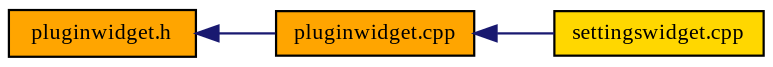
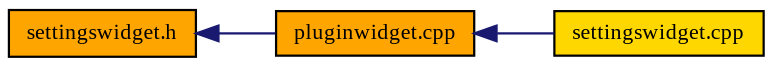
  digraph {
    fontname="Liberation Serif"
    rankdir=LR
    node [color=black fillcolor=orange fontname="Liberation Serif" fontsize=10 shape=record style=filled]
    edge [color=midnightblue dir=back fontname="Liberation Serif" fontsize=10 labelfontname=Helvetica labelfontsize=10 style=solid]
-   n1 [fontcolor=black height=0.2 label="pluginwidget.h" width=0.4]
+   n1 [fontcolor=black height=0.2 label="settingswidget.h" width=0.4]
    n2 [height=0.2 label="pluginwidget.cpp" width=0.4]
    n3 [fillcolor=gold height=0.2 label="settingswidget.cpp" width=0.4]
    n1 -> n2
    n2 -> n3
  }
